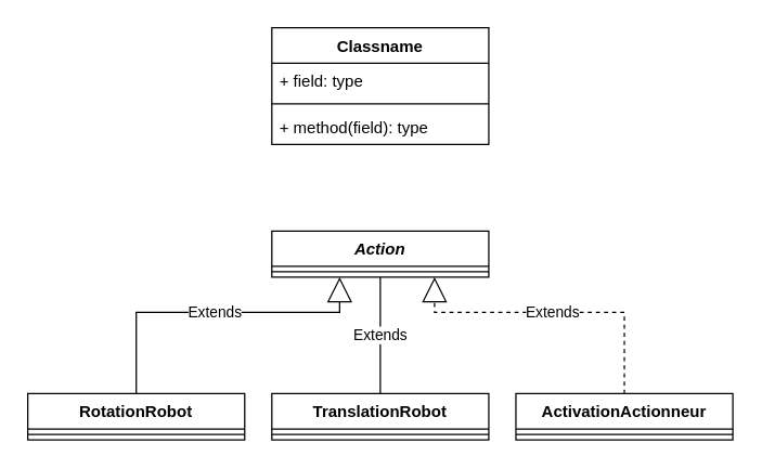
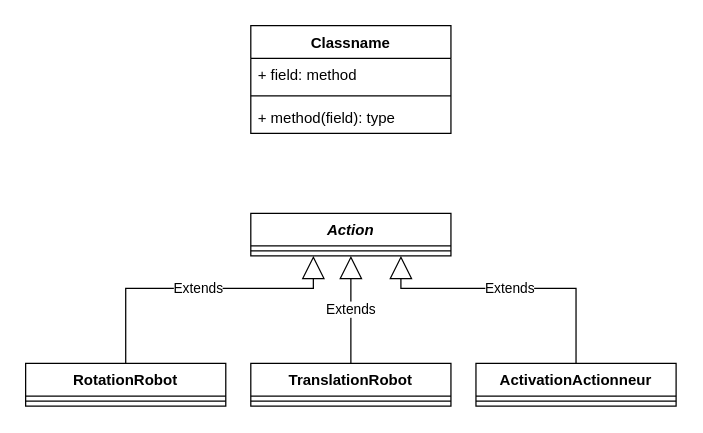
  <mxCell id="0" />
  <mxCell id="1" parent="0" />
  <mxCell id="2" value="Action" style="swimlane;fontStyle=3;align=center;verticalAlign=top;childLayout=stackLayout;horizontal=1;startSize=26;horizontalStack=0;resizeParent=1;resizeParentMax=0;resizeLast=0;collapsible=1;marginBottom=0;" vertex="1" parent="1"><mxGeometry x="200" y="170" width="160" height="34" as="geometry" /></mxCell>
  <mxCell id="3" value="" style="line;strokeWidth=1;fillColor=none;align=left;verticalAlign=middle;spacingTop=-1;spacingLeft=3;spacingRight=3;rotatable=0;labelPosition=right;points=[];portConstraint=eastwest;" vertex="1" parent="2"><mxGeometry y="26" width="160" height="8" as="geometry" /></mxCell>
  <mxCell id="4" value="RotationRobot" style="swimlane;fontStyle=1;align=center;verticalAlign=top;childLayout=stackLayout;horizontal=1;startSize=26;horizontalStack=0;resizeParent=1;resizeParentMax=0;resizeLast=0;collapsible=1;marginBottom=0;" vertex="1" parent="1"><mxGeometry x="20" y="290" width="160" height="34" as="geometry" /></mxCell>
  <mxCell id="5" value="" style="line;strokeWidth=1;fillColor=none;align=left;verticalAlign=middle;spacingTop=-1;spacingLeft=3;spacingRight=3;rotatable=0;labelPosition=right;points=[];portConstraint=eastwest;" vertex="1" parent="4"><mxGeometry y="26" width="160" height="8" as="geometry" /></mxCell>
  <mxCell id="6" value="ActivationActionneur" style="swimlane;fontStyle=1;align=center;verticalAlign=top;childLayout=stackLayout;horizontal=1;startSize=26;horizontalStack=0;resizeParent=1;resizeParentMax=0;resizeLast=0;collapsible=1;marginBottom=0;" vertex="1" parent="1"><mxGeometry x="380" y="290" width="160" height="34" as="geometry" /></mxCell>
  <mxCell id="7" value="" style="line;strokeWidth=1;fillColor=none;align=left;verticalAlign=middle;spacingTop=-1;spacingLeft=3;spacingRight=3;rotatable=0;labelPosition=right;points=[];portConstraint=eastwest;" vertex="1" parent="6"><mxGeometry y="26" width="160" height="8" as="geometry" /></mxCell>
  <mxCell id="8" value="TranslationRobot" style="swimlane;fontStyle=1;align=center;verticalAlign=top;childLayout=stackLayout;horizontal=1;startSize=26;horizontalStack=0;resizeParent=1;resizeParentMax=0;resizeLast=0;collapsible=1;marginBottom=0;" vertex="1" parent="1"><mxGeometry x="200" y="290" width="160" height="34" as="geometry" /></mxCell>
  <mxCell id="9" value="" style="line;strokeWidth=1;fillColor=none;align=left;verticalAlign=middle;spacingTop=-1;spacingLeft=3;spacingRight=3;rotatable=0;labelPosition=right;points=[];portConstraint=eastwest;" vertex="1" parent="8"><mxGeometry y="26" width="160" height="8" as="geometry" /></mxCell>
  <mxCell id="10" value="Extends" style="endArrow=block;endSize=16;endFill=0;html=1;rounded=0;edgeStyle=elbowEdgeStyle;elbow=vertical;" edge="1" parent="1" source="4" target="2"><mxGeometry width="160" relative="1" as="geometry"><mxPoint x="250" y="210" as="sourcePoint" /><mxPoint x="410" y="210" as="targetPoint" /><Array as="points"><mxPoint x="250" y="230" /></Array></mxGeometry></mxCell>
- <mxCell id="11" value="Extends" style="endArrow=none;endSize=16;endFill=0;html=1;rounded=0;elbow=vertical;" edge="1" parent="1" source="8" target="2"><mxGeometry width="160" relative="1" as="geometry"><mxPoint x="220" y="210" as="sourcePoint" /><mxPoint x="380" y="210" as="targetPoint" /><Array as="points" /></mxGeometry></mxCell>
- <mxCell id="12" value="Extends" style="endArrow=block;endSize=16;endFill=0;html=1;rounded=0;elbow=vertical;edgeStyle=elbowEdgeStyle;dashed=1;" edge="1" parent="1" source="6" target="2"><mxGeometry width="160" relative="1" as="geometry"><mxPoint x="220" y="210" as="sourcePoint" /><mxPoint x="380" y="210" as="targetPoint" /><Array as="points"><mxPoint x="320" y="230" /><mxPoint x="360" y="230" /><mxPoint x="310" y="220" /><mxPoint x="300" y="230" /></Array></mxGeometry></mxCell>
+ <mxCell id="11" value="Extends" style="endArrow=block;endSize=16;endFill=0;html=1;rounded=0;elbow=vertical;" edge="1" parent="1" source="8" target="2"><mxGeometry width="160" relative="1" as="geometry"><mxPoint x="220" y="210" as="sourcePoint" /><mxPoint x="380" y="210" as="targetPoint" /><Array as="points" /></mxGeometry></mxCell>
+ <mxCell id="12" value="Extends" style="endArrow=block;endSize=16;endFill=0;html=1;rounded=0;elbow=vertical;edgeStyle=elbowEdgeStyle;" edge="1" parent="1" source="6" target="2"><mxGeometry width="160" relative="1" as="geometry"><mxPoint x="220" y="210" as="sourcePoint" /><mxPoint x="380" y="210" as="targetPoint" /><Array as="points"><mxPoint x="320" y="230" /><mxPoint x="360" y="230" /><mxPoint x="310" y="220" /><mxPoint x="300" y="230" /></Array></mxGeometry></mxCell>
  <mxCell id="13" value="Classname" style="swimlane;fontStyle=1;align=center;verticalAlign=top;childLayout=stackLayout;horizontal=1;startSize=26;horizontalStack=0;resizeParent=1;resizeParentMax=0;resizeLast=0;collapsible=1;marginBottom=0;" vertex="1" parent="1"><mxGeometry x="200" y="20" width="160" height="86" as="geometry" /></mxCell>
- <mxCell id="14" value="+ field: type" style="text;strokeColor=none;fillColor=none;align=left;verticalAlign=top;spacingLeft=4;spacingRight=4;overflow=hidden;rotatable=0;points=[[0,0.5],[1,0.5]];portConstraint=eastwest;" vertex="1" parent="13"><mxGeometry y="26" width="160" height="26" as="geometry" /></mxCell>
+ <mxCell id="14" value="+ field: method" style="text;strokeColor=none;fillColor=none;align=left;verticalAlign=top;spacingLeft=4;spacingRight=4;overflow=hidden;rotatable=0;points=[[0,0.5],[1,0.5]];portConstraint=eastwest;" vertex="1" parent="13"><mxGeometry y="26" width="160" height="26" as="geometry" /></mxCell>
  <mxCell id="15" value="" style="line;strokeWidth=1;fillColor=none;align=left;verticalAlign=middle;spacingTop=-1;spacingLeft=3;spacingRight=3;rotatable=0;labelPosition=right;points=[];portConstraint=eastwest;" vertex="1" parent="13"><mxGeometry y="52" width="160" height="8" as="geometry" /></mxCell>
  <mxCell id="16" value="+ method(field): type" style="text;strokeColor=none;fillColor=none;align=left;verticalAlign=top;spacingLeft=4;spacingRight=4;overflow=hidden;rotatable=0;points=[[0,0.5],[1,0.5]];portConstraint=eastwest;" vertex="1" parent="13"><mxGeometry y="60" width="160" height="26" as="geometry" /></mxCell>
